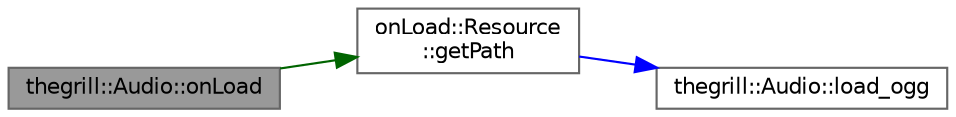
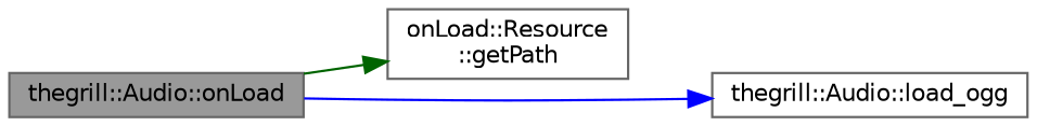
  digraph {
    rankdir=LR
    node [color=grey40 fillcolor=white fontname=Helvetica fontsize=10 shape=box style=filled]
    edge [fontname=Helvetica fontsize=10 labelfontname=Helvetica labelfontsize=10 style=solid]
    n1 [color=gray40 fillcolor=grey60 fontcolor=black height=0.2 label="thegrill::Audio::onLoad" width=0.4]
    n2 [height=0.2 label="onLoad::Resource\l::getPath" width=0.4]
    n3 [height=0.2 label="thegrill::Audio::load_ogg" width=0.4]
    n1 -> n2 [color=darkgreen]
-   n2 -> n3 [color=blue]
+   n1 -> n3 [color=blue]
  }
